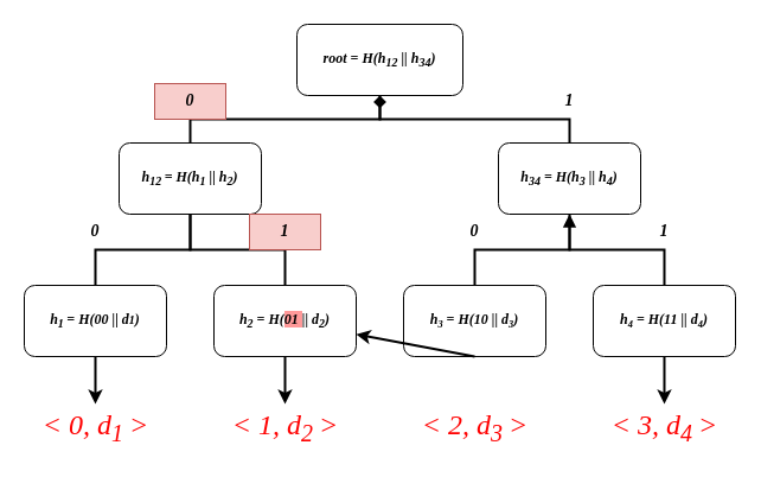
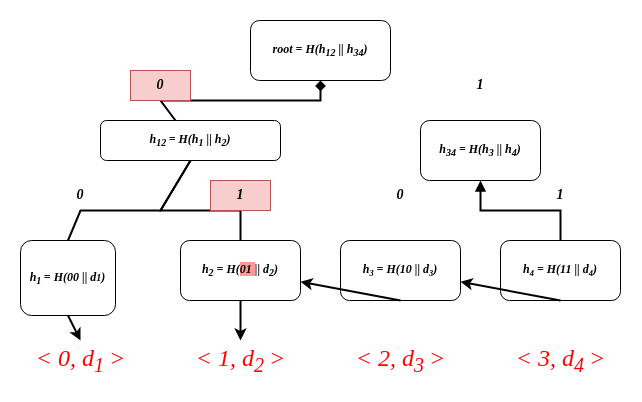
  <mxCell id="0" />
  <mxCell id="1" parent="0" />
  <mxCell id="2" value="root = H(h&lt;sub&gt;12&lt;/sub&gt;&amp;nbsp;|| h&lt;sub&gt;34&lt;/sub&gt;)" style="rounded=1;whiteSpace=wrap;html=1;fontFamily=Comic Sans MS;fontStyle=3;" vertex="1" parent="1"><mxGeometry x="250" y="20" width="140" height="60" as="geometry" /></mxCell>
- <mxCell id="3" value="h&lt;sub&gt;12 &lt;/sub&gt;= H(h&lt;sub&gt;1&lt;/sub&gt;&amp;nbsp;|| h&lt;sub&gt;2&lt;/sub&gt;)" style="rounded=1;whiteSpace=wrap;html=1;fontFamily=Comic Sans MS;fontStyle=3;" vertex="1" parent="1"><mxGeometry x="100" y="120" width="120" height="60" as="geometry" /></mxCell>
+ <mxCell id="3" value="h&lt;sub&gt;12 &lt;/sub&gt;= H(h&lt;sub&gt;1&lt;/sub&gt;&amp;nbsp;|| h&lt;sub&gt;2&lt;/sub&gt;)" style="rounded=1;whiteSpace=wrap;html=1;fontFamily=Comic Sans MS;fontStyle=3;" vertex="1" parent="1"><mxGeometry x="100" y="120" width="180" height="40" as="geometry" /></mxCell>
  <mxCell id="4" value="h&lt;sub&gt;34&lt;/sub&gt;&amp;nbsp;= H(h&lt;sub&gt;3&lt;/sub&gt;&amp;nbsp;|| h&lt;sub&gt;4&lt;/sub&gt;)" style="rounded=1;whiteSpace=wrap;html=1;fontFamily=Comic Sans MS;fontStyle=3;" vertex="1" parent="1"><mxGeometry x="420" y="120" width="120" height="60" as="geometry" /></mxCell>
- <mxCell id="5" value="h&lt;sub&gt;1 &lt;/sub&gt;= H(00 || d&lt;span style=&quot;font-size: 10px;&quot;&gt;1&lt;/span&gt;)" style="rounded=1;whiteSpace=wrap;html=1;fontFamily=Comic Sans MS;fontStyle=3;" vertex="1" parent="1"><mxGeometry x="20" y="240" width="120" height="60" as="geometry" /></mxCell>
+ <mxCell id="5" value="h&lt;sub&gt;1 &lt;/sub&gt;= H(00 || d&lt;span style=&quot;font-size: 10px;&quot;&gt;1&lt;/span&gt;)" style="rounded=1;whiteSpace=wrap;html=1;fontFamily=Comic Sans MS;fontStyle=3;" vertex="1" parent="1"><mxGeometry x="20" y="240" width="95" height="75" as="geometry" /></mxCell>
  <mxCell id="6" value="h&lt;sub&gt;2&lt;/sub&gt;&amp;nbsp;= H(&lt;span style=&quot;background-color: rgb(255, 153, 153);&quot;&gt;01 &lt;/span&gt;|| d&lt;sub&gt;2&lt;/sub&gt;)" style="rounded=1;whiteSpace=wrap;html=1;fontFamily=Comic Sans MS;fontStyle=3;" vertex="1" parent="1"><mxGeometry x="180" y="240" width="120" height="60" as="geometry" /></mxCell>
  <mxCell id="7" value="h&lt;span style=&quot;font-size: 10px;&quot;&gt;&lt;sub&gt;3&lt;/sub&gt;&lt;/span&gt;&amp;nbsp;= H(10 || d&lt;span style=&quot;font-size: 10px;&quot;&gt;&lt;sub&gt;3&lt;/sub&gt;&lt;/span&gt;)" style="rounded=1;whiteSpace=wrap;html=1;fontFamily=Comic Sans MS;fontStyle=3;" vertex="1" parent="1"><mxGeometry x="340" y="240" width="120" height="60" as="geometry" /></mxCell>
  <mxCell id="8" value="h&lt;span style=&quot;font-size: 10px;&quot;&gt;&lt;sub&gt;4&lt;/sub&gt;&lt;/span&gt;&amp;nbsp;= H(11 || d&lt;span style=&quot;font-size: 10px;&quot;&gt;&lt;sub&gt;4&lt;/sub&gt;&lt;/span&gt;)" style="rounded=1;whiteSpace=wrap;html=1;fontFamily=Comic Sans MS;fontStyle=3;" vertex="1" parent="1"><mxGeometry x="500" y="240" width="120" height="60" as="geometry" /></mxCell>
  <mxCell id="9" value="" style="endArrow=diamond;html=1;rounded=0;entryX=0.5;entryY=1;entryDx=0;entryDy=0;strokeWidth=2;" edge="1" parent="1" source="3" target="2"><mxGeometry width="50" height="50" relative="1" as="geometry"><mxPoint x="270" y="150" as="sourcePoint" /><mxPoint x="320" y="100" as="targetPoint" /><Array as="points"><mxPoint x="160" y="100" /><mxPoint x="320" y="100" /></Array></mxGeometry></mxCell>
- <mxCell id="10" value="" style="endArrow=none;html=1;rounded=0;entryX=0.5;entryY=1;entryDx=0;entryDy=0;exitX=0.5;exitY=0;exitDx=0;exitDy=0;strokeWidth=2;" edge="1" parent="1" source="4" target="2"><mxGeometry width="50" height="50" relative="1" as="geometry"><mxPoint x="360" y="200" as="sourcePoint" /><mxPoint x="370" y="300" as="targetPoint" /><Array as="points"><mxPoint x="480" y="100" /><mxPoint x="320" y="100" /></Array></mxGeometry></mxCell>
  <mxCell id="11" value="" style="endArrow=none;html=1;rounded=0;entryX=0.5;entryY=1;entryDx=0;entryDy=0;exitX=0.5;exitY=0;exitDx=0;exitDy=0;strokeWidth=2;" edge="1" parent="1" source="5" target="3"><mxGeometry width="50" height="50" relative="1" as="geometry"><mxPoint x="320" y="350" as="sourcePoint" /><mxPoint x="370" y="300" as="targetPoint" /><Array as="points"><mxPoint x="80" y="210" /><mxPoint x="160" y="210" /></Array></mxGeometry></mxCell>
  <mxCell id="12" value="" style="endArrow=none;html=1;rounded=0;entryX=0.5;entryY=1;entryDx=0;entryDy=0;exitX=0.5;exitY=0;exitDx=0;exitDy=0;strokeWidth=2;" edge="1" parent="1" source="6" target="3"><mxGeometry width="50" height="50" relative="1" as="geometry"><mxPoint x="320" y="350" as="sourcePoint" /><mxPoint x="370" y="300" as="targetPoint" /><Array as="points"><mxPoint x="240" y="210" /><mxPoint x="160" y="210" /></Array></mxGeometry></mxCell>
- <mxCell id="13" value="" style="endArrow=none;html=1;rounded=0;entryX=0.5;entryY=1;entryDx=0;entryDy=0;exitX=0.5;exitY=0;exitDx=0;exitDy=0;strokeWidth=2;" edge="1" parent="1" source="7" target="4"><mxGeometry width="50" height="50" relative="1" as="geometry"><mxPoint x="320" y="350" as="sourcePoint" /><mxPoint x="370" y="300" as="targetPoint" /><Array as="points"><mxPoint x="400" y="210" /><mxPoint x="480" y="210" /></Array></mxGeometry></mxCell>
  <mxCell id="14" value="" style="endArrow=block;html=1;rounded=0;entryX=0.5;entryY=1;entryDx=0;entryDy=0;exitX=0.5;exitY=0;exitDx=0;exitDy=0;strokeWidth=2;" edge="1" parent="1" source="8" target="4"><mxGeometry width="50" height="50" relative="1" as="geometry"><mxPoint x="320" y="350" as="sourcePoint" /><mxPoint x="370" y="300" as="targetPoint" /><Array as="points"><mxPoint x="560" y="210" /><mxPoint x="480" y="210" /></Array></mxGeometry></mxCell>
  <mxCell id="15" value="&lt;font style=&quot;font-size: 14px;&quot; face=&quot;Comic Sans MS&quot;&gt;&lt;b style=&quot;&quot;&gt;&lt;i style=&quot;&quot;&gt;0&lt;/i&gt;&lt;/b&gt;&lt;/font&gt;" style="text;html=1;align=center;verticalAlign=middle;whiteSpace=wrap;rounded=0;fillColor=#f8cecc;strokeColor=#b85450;" vertex="1" parent="1"><mxGeometry x="130" y="70" width="60" height="30" as="geometry" /></mxCell>
  <mxCell id="16" value="&lt;font style=&quot;font-size: 14px;&quot; face=&quot;Comic Sans MS&quot;&gt;&lt;b style=&quot;&quot;&gt;&lt;i style=&quot;&quot;&gt;0&lt;/i&gt;&lt;/b&gt;&lt;/font&gt;" style="text;html=1;align=center;verticalAlign=middle;whiteSpace=wrap;rounded=0;" vertex="1" parent="1"><mxGeometry x="50" y="180" width="60" height="30" as="geometry" /></mxCell>
  <mxCell id="17" value="&lt;font style=&quot;font-size: 14px;&quot; face=&quot;Comic Sans MS&quot;&gt;&lt;b style=&quot;&quot;&gt;&lt;i style=&quot;&quot;&gt;0&lt;/i&gt;&lt;/b&gt;&lt;/font&gt;" style="text;html=1;align=center;verticalAlign=middle;whiteSpace=wrap;rounded=0;" vertex="1" parent="1"><mxGeometry x="370" y="180" width="60" height="30" as="geometry" /></mxCell>
  <mxCell id="18" value="&lt;font style=&quot;font-size: 14px;&quot; face=&quot;Comic Sans MS&quot;&gt;&lt;b style=&quot;&quot;&gt;&lt;i style=&quot;&quot;&gt;1&lt;/i&gt;&lt;/b&gt;&lt;/font&gt;" style="text;html=1;align=center;verticalAlign=middle;whiteSpace=wrap;rounded=0;fillColor=#f8cecc;strokeColor=#b85450;" vertex="1" parent="1"><mxGeometry x="210" y="180" width="60" height="30" as="geometry" /></mxCell>
  <mxCell id="19" value="&lt;font style=&quot;font-size: 14px;&quot; face=&quot;Comic Sans MS&quot;&gt;&lt;b style=&quot;&quot;&gt;&lt;i style=&quot;&quot;&gt;1&lt;/i&gt;&lt;/b&gt;&lt;/font&gt;" style="text;html=1;align=center;verticalAlign=middle;whiteSpace=wrap;rounded=0;" vertex="1" parent="1"><mxGeometry x="450" y="70" width="60" height="30" as="geometry" /></mxCell>
  <mxCell id="20" value="&lt;font style=&quot;font-size: 14px;&quot; face=&quot;Comic Sans MS&quot;&gt;&lt;b style=&quot;&quot;&gt;&lt;i style=&quot;&quot;&gt;1&lt;/i&gt;&lt;/b&gt;&lt;/font&gt;" style="text;html=1;align=center;verticalAlign=middle;whiteSpace=wrap;rounded=0;" vertex="1" parent="1"><mxGeometry x="530" y="180" width="60" height="30" as="geometry" /></mxCell>
  <mxCell id="21" value="&lt;i style=&quot;font-family: &amp;quot;Comic Sans MS&amp;quot;; font-weight: 400;&quot;&gt;&amp;lt; 0, d&lt;sub&gt;1&amp;nbsp;&lt;/sub&gt;&amp;gt;&lt;/i&gt;" style="text;strokeColor=none;fillColor=none;html=1;fontSize=24;fontStyle=1;verticalAlign=middle;align=center;fontColor=#FF0000;" vertex="1" parent="1"><mxGeometry x="30" y="340" width="100" height="40" as="geometry" /></mxCell>
  <mxCell id="22" value="&lt;i style=&quot;font-family: &amp;quot;Comic Sans MS&amp;quot;; font-weight: 400;&quot;&gt;&amp;lt; 1, d&lt;sub&gt;2&amp;nbsp;&lt;/sub&gt;&amp;gt;&lt;/i&gt;" style="text;strokeColor=none;fillColor=none;html=1;fontSize=24;fontStyle=1;verticalAlign=middle;align=center;fontColor=#FF0000;" vertex="1" parent="1"><mxGeometry x="190" y="340" width="100" height="40" as="geometry" /></mxCell>
  <mxCell id="23" value="&lt;i style=&quot;font-family: &amp;quot;Comic Sans MS&amp;quot;; font-weight: 400;&quot;&gt;&amp;lt; 2, d&lt;sub&gt;3&amp;nbsp;&lt;/sub&gt;&amp;gt;&lt;/i&gt;" style="text;strokeColor=none;fillColor=none;html=1;fontSize=24;fontStyle=1;verticalAlign=middle;align=center;fontColor=#FF0000;" vertex="1" parent="1"><mxGeometry x="350" y="340" width="100" height="40" as="geometry" /></mxCell>
  <mxCell id="24" value="&lt;i style=&quot;font-family: &amp;quot;Comic Sans MS&amp;quot;; font-weight: 400;&quot;&gt;&amp;lt; 3, d&lt;sub&gt;4&amp;nbsp;&lt;/sub&gt;&amp;gt;&lt;/i&gt;" style="text;strokeColor=none;fillColor=none;html=1;fontSize=24;fontStyle=1;verticalAlign=middle;align=center;fontColor=#FF0000;" vertex="1" parent="1"><mxGeometry x="510" y="340" width="100" height="40" as="geometry" /></mxCell>
  <mxCell id="25" value="" style="endArrow=classic;html=1;rounded=0;exitX=0.5;exitY=1;exitDx=0;exitDy=0;entryX=0.5;entryY=0;entryDx=0;entryDy=0;strokeWidth=2;" edge="1" parent="1" source="5" target="21"><mxGeometry width="50" height="50" relative="1" as="geometry"><mxPoint x="320" y="350" as="sourcePoint" /><mxPoint x="370" y="300" as="targetPoint" /></mxGeometry></mxCell>
  <mxCell id="26" value="" style="endArrow=classic;html=1;rounded=0;exitX=0.5;exitY=1;exitDx=0;exitDy=0;entryX=0.5;entryY=0;entryDx=0;entryDy=0;strokeWidth=2;" edge="1" parent="1" source="6" target="22"><mxGeometry width="50" height="50" relative="1" as="geometry"><mxPoint x="320" y="350" as="sourcePoint" /><mxPoint x="370" y="300" as="targetPoint" /></mxGeometry></mxCell>
  <mxCell id="27" value="" style="endArrow=classic;html=1;rounded=0;exitX=0.5;exitY=1;exitDx=0;exitDy=0;strokeWidth=2;" edge="1" parent="1" source="7" target="6"><mxGeometry width="50" height="50" relative="1" as="geometry"><mxPoint x="320" y="350" as="sourcePoint" /><mxPoint x="370" y="300" as="targetPoint" /></mxGeometry></mxCell>
- <mxCell id="28" value="" style="endArrow=classic;html=1;rounded=0;exitX=0.5;exitY=1;exitDx=0;exitDy=0;entryX=0.5;entryY=0;entryDx=0;entryDy=0;strokeWidth=2;" edge="1" parent="1" source="8" target="24"><mxGeometry width="50" height="50" relative="1" as="geometry"><mxPoint x="320" y="350" as="sourcePoint" /><mxPoint x="370" y="300" as="targetPoint" /></mxGeometry></mxCell>
+ <mxCell id="28" value="" style="endArrow=classic;html=1;rounded=0;exitX=0.5;exitY=1;exitDx=0;exitDy=0;strokeWidth=2;" edge="1" parent="1" source="8" target="7"><mxGeometry width="50" height="50" relative="1" as="geometry"><mxPoint x="320" y="350" as="sourcePoint" /><mxPoint x="370" y="300" as="targetPoint" /></mxGeometry></mxCell>
